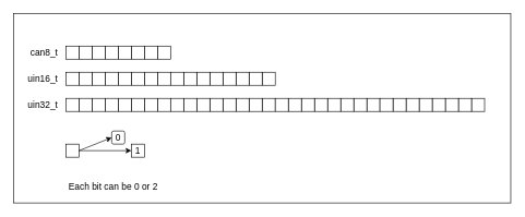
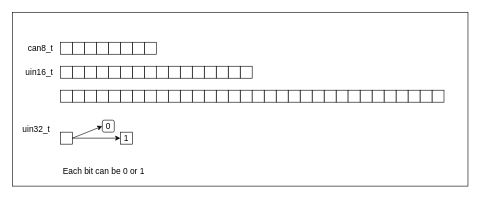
  <mxCell id="0" />
  <mxCell id="1" parent="0" />
  <mxCell id="2" value="" style="rounded=0;whiteSpace=wrap;html=1;labelBackgroundColor=none;fontSize=14;fontColor=#000000;" vertex="1" parent="1"><mxGeometry x="20" y="20" width="760" height="290" as="geometry" /></mxCell>
  <mxCell id="3" value="" style="rounded=0;whiteSpace=wrap;html=1;labelBackgroundColor=none;fontSize=14;fontColor=#000000;" vertex="1" parent="1"><mxGeometry x="240" y="70" width="20" height="20" as="geometry" /></mxCell>
  <mxCell id="4" value="" style="rounded=0;whiteSpace=wrap;html=1;labelBackgroundColor=none;fontSize=14;fontColor=#000000;" vertex="1" parent="1"><mxGeometry x="220" y="70" width="20" height="20" as="geometry" /></mxCell>
  <mxCell id="5" value="" style="rounded=0;whiteSpace=wrap;html=1;labelBackgroundColor=none;fontSize=14;fontColor=#000000;" vertex="1" parent="1"><mxGeometry x="200" y="70" width="20" height="20" as="geometry" /></mxCell>
  <mxCell id="6" value="" style="rounded=0;whiteSpace=wrap;html=1;labelBackgroundColor=none;fontSize=14;fontColor=#000000;" vertex="1" parent="1"><mxGeometry x="180" y="70" width="20" height="20" as="geometry" /></mxCell>
  <mxCell id="7" value="" style="rounded=0;whiteSpace=wrap;html=1;labelBackgroundColor=none;fontSize=14;fontColor=#000000;" vertex="1" parent="1"><mxGeometry x="160" y="70" width="20" height="20" as="geometry" /></mxCell>
  <mxCell id="8" value="" style="rounded=0;whiteSpace=wrap;html=1;labelBackgroundColor=none;fontSize=14;fontColor=#000000;" vertex="1" parent="1"><mxGeometry x="140" y="70" width="20" height="20" as="geometry" /></mxCell>
  <mxCell id="9" value="" style="rounded=0;whiteSpace=wrap;html=1;labelBackgroundColor=none;fontSize=14;fontColor=#000000;" vertex="1" parent="1"><mxGeometry x="120" y="70" width="20" height="20" as="geometry" /></mxCell>
  <mxCell id="10" value="" style="rounded=0;whiteSpace=wrap;html=1;labelBackgroundColor=none;fontSize=14;fontColor=#000000;" vertex="1" parent="1"><mxGeometry x="100" y="70" width="20" height="20" as="geometry" /></mxCell>
  <mxCell id="11" value="" style="rounded=0;whiteSpace=wrap;html=1;labelBackgroundColor=none;fontSize=14;fontColor=#000000;" vertex="1" parent="1"><mxGeometry x="240" y="110" width="20" height="20" as="geometry" /></mxCell>
  <mxCell id="12" value="" style="rounded=0;whiteSpace=wrap;html=1;labelBackgroundColor=none;fontSize=14;fontColor=#000000;" vertex="1" parent="1"><mxGeometry x="220" y="110" width="20" height="20" as="geometry" /></mxCell>
  <mxCell id="13" value="" style="rounded=0;whiteSpace=wrap;html=1;labelBackgroundColor=none;fontSize=14;fontColor=#000000;" vertex="1" parent="1"><mxGeometry x="200" y="110" width="20" height="20" as="geometry" /></mxCell>
  <mxCell id="14" value="" style="rounded=0;whiteSpace=wrap;html=1;labelBackgroundColor=none;fontSize=14;fontColor=#000000;" vertex="1" parent="1"><mxGeometry x="180" y="110" width="20" height="20" as="geometry" /></mxCell>
  <mxCell id="15" value="" style="rounded=0;whiteSpace=wrap;html=1;labelBackgroundColor=none;fontSize=14;fontColor=#000000;" vertex="1" parent="1"><mxGeometry x="160" y="110" width="20" height="20" as="geometry" /></mxCell>
  <mxCell id="16" value="" style="rounded=0;whiteSpace=wrap;html=1;labelBackgroundColor=none;fontSize=14;fontColor=#000000;" vertex="1" parent="1"><mxGeometry x="140" y="110" width="20" height="20" as="geometry" /></mxCell>
  <mxCell id="17" value="" style="rounded=0;whiteSpace=wrap;html=1;labelBackgroundColor=none;fontSize=14;fontColor=#000000;" vertex="1" parent="1"><mxGeometry x="120" y="110" width="20" height="20" as="geometry" /></mxCell>
  <mxCell id="18" value="" style="rounded=0;whiteSpace=wrap;html=1;labelBackgroundColor=none;fontSize=14;fontColor=#000000;" vertex="1" parent="1"><mxGeometry x="100" y="110" width="20" height="20" as="geometry" /></mxCell>
  <mxCell id="19" value="" style="rounded=0;whiteSpace=wrap;html=1;labelBackgroundColor=none;fontSize=14;fontColor=#000000;" vertex="1" parent="1"><mxGeometry x="400" y="110" width="20" height="20" as="geometry" /></mxCell>
  <mxCell id="20" value="" style="rounded=0;whiteSpace=wrap;html=1;labelBackgroundColor=none;fontSize=14;fontColor=#000000;" vertex="1" parent="1"><mxGeometry x="380" y="110" width="20" height="20" as="geometry" /></mxCell>
  <mxCell id="21" value="" style="rounded=0;whiteSpace=wrap;html=1;labelBackgroundColor=none;fontSize=14;fontColor=#000000;" vertex="1" parent="1"><mxGeometry x="360" y="110" width="20" height="20" as="geometry" /></mxCell>
  <mxCell id="22" value="" style="rounded=0;whiteSpace=wrap;html=1;labelBackgroundColor=none;fontSize=14;fontColor=#000000;" vertex="1" parent="1"><mxGeometry x="340" y="110" width="20" height="20" as="geometry" /></mxCell>
  <mxCell id="23" value="" style="rounded=0;whiteSpace=wrap;html=1;labelBackgroundColor=none;fontSize=14;fontColor=#000000;" vertex="1" parent="1"><mxGeometry x="320" y="110" width="20" height="20" as="geometry" /></mxCell>
  <mxCell id="24" value="" style="rounded=0;whiteSpace=wrap;html=1;labelBackgroundColor=none;fontSize=14;fontColor=#000000;" vertex="1" parent="1"><mxGeometry x="300" y="110" width="20" height="20" as="geometry" /></mxCell>
  <mxCell id="25" value="" style="rounded=0;whiteSpace=wrap;html=1;labelBackgroundColor=none;fontSize=14;fontColor=#000000;" vertex="1" parent="1"><mxGeometry x="280" y="110" width="20" height="20" as="geometry" /></mxCell>
  <mxCell id="26" value="" style="rounded=0;whiteSpace=wrap;html=1;labelBackgroundColor=none;fontSize=14;fontColor=#000000;" vertex="1" parent="1"><mxGeometry x="260" y="110" width="20" height="20" as="geometry" /></mxCell>
  <mxCell id="27" value="" style="rounded=0;whiteSpace=wrap;html=1;labelBackgroundColor=none;fontSize=14;fontColor=#000000;" vertex="1" parent="1"><mxGeometry x="240" y="150" width="20" height="20" as="geometry" /></mxCell>
  <mxCell id="28" value="" style="rounded=0;whiteSpace=wrap;html=1;labelBackgroundColor=none;fontSize=14;fontColor=#000000;" vertex="1" parent="1"><mxGeometry x="220" y="150" width="20" height="20" as="geometry" /></mxCell>
  <mxCell id="29" value="" style="rounded=0;whiteSpace=wrap;html=1;labelBackgroundColor=none;fontSize=14;fontColor=#000000;" vertex="1" parent="1"><mxGeometry x="200" y="150" width="20" height="20" as="geometry" /></mxCell>
  <mxCell id="30" value="" style="rounded=0;whiteSpace=wrap;html=1;labelBackgroundColor=none;fontSize=14;fontColor=#000000;" vertex="1" parent="1"><mxGeometry x="180" y="150" width="20" height="20" as="geometry" /></mxCell>
  <mxCell id="31" value="" style="rounded=0;whiteSpace=wrap;html=1;labelBackgroundColor=none;fontSize=14;fontColor=#000000;" vertex="1" parent="1"><mxGeometry x="160" y="150" width="20" height="20" as="geometry" /></mxCell>
  <mxCell id="32" value="" style="rounded=0;whiteSpace=wrap;html=1;labelBackgroundColor=none;fontSize=14;fontColor=#000000;" vertex="1" parent="1"><mxGeometry x="140" y="150" width="20" height="20" as="geometry" /></mxCell>
  <mxCell id="33" value="" style="rounded=0;whiteSpace=wrap;html=1;labelBackgroundColor=none;fontSize=14;fontColor=#000000;" vertex="1" parent="1"><mxGeometry x="120" y="150" width="20" height="20" as="geometry" /></mxCell>
  <mxCell id="34" value="" style="rounded=0;whiteSpace=wrap;html=1;labelBackgroundColor=none;fontSize=14;fontColor=#000000;" vertex="1" parent="1"><mxGeometry x="100" y="150" width="20" height="20" as="geometry" /></mxCell>
  <mxCell id="35" value="" style="rounded=0;whiteSpace=wrap;html=1;labelBackgroundColor=none;fontSize=14;fontColor=#000000;" vertex="1" parent="1"><mxGeometry x="400" y="150" width="20" height="20" as="geometry" /></mxCell>
  <mxCell id="36" value="" style="rounded=0;whiteSpace=wrap;html=1;labelBackgroundColor=none;fontSize=14;fontColor=#000000;" vertex="1" parent="1"><mxGeometry x="380" y="150" width="20" height="20" as="geometry" /></mxCell>
  <mxCell id="37" value="" style="rounded=0;whiteSpace=wrap;html=1;labelBackgroundColor=none;fontSize=14;fontColor=#000000;" vertex="1" parent="1"><mxGeometry x="360" y="150" width="20" height="20" as="geometry" /></mxCell>
  <mxCell id="38" value="" style="rounded=0;whiteSpace=wrap;html=1;labelBackgroundColor=none;fontSize=14;fontColor=#000000;" vertex="1" parent="1"><mxGeometry x="340" y="150" width="20" height="20" as="geometry" /></mxCell>
  <mxCell id="39" value="" style="rounded=0;whiteSpace=wrap;html=1;labelBackgroundColor=none;fontSize=14;fontColor=#000000;" vertex="1" parent="1"><mxGeometry x="320" y="150" width="20" height="20" as="geometry" /></mxCell>
  <mxCell id="40" value="" style="rounded=0;whiteSpace=wrap;html=1;labelBackgroundColor=none;fontSize=14;fontColor=#000000;" vertex="1" parent="1"><mxGeometry x="300" y="150" width="20" height="20" as="geometry" /></mxCell>
  <mxCell id="41" value="" style="rounded=0;whiteSpace=wrap;html=1;labelBackgroundColor=none;fontSize=14;fontColor=#000000;" vertex="1" parent="1"><mxGeometry x="280" y="150" width="20" height="20" as="geometry" /></mxCell>
  <mxCell id="42" value="" style="rounded=0;whiteSpace=wrap;html=1;labelBackgroundColor=none;fontSize=14;fontColor=#000000;" vertex="1" parent="1"><mxGeometry x="260" y="150" width="20" height="20" as="geometry" /></mxCell>
  <mxCell id="43" value="" style="rounded=0;whiteSpace=wrap;html=1;labelBackgroundColor=none;fontSize=14;fontColor=#000000;" vertex="1" parent="1"><mxGeometry x="560" y="150" width="20" height="20" as="geometry" /></mxCell>
  <mxCell id="44" value="" style="rounded=0;whiteSpace=wrap;html=1;labelBackgroundColor=none;fontSize=14;fontColor=#000000;" vertex="1" parent="1"><mxGeometry x="540" y="150" width="20" height="20" as="geometry" /></mxCell>
  <mxCell id="45" value="" style="rounded=0;whiteSpace=wrap;html=1;labelBackgroundColor=none;fontSize=14;fontColor=#000000;" vertex="1" parent="1"><mxGeometry x="520" y="150" width="20" height="20" as="geometry" /></mxCell>
  <mxCell id="46" value="" style="rounded=0;whiteSpace=wrap;html=1;labelBackgroundColor=none;fontSize=14;fontColor=#000000;" vertex="1" parent="1"><mxGeometry x="500" y="150" width="20" height="20" as="geometry" /></mxCell>
  <mxCell id="47" value="" style="rounded=0;whiteSpace=wrap;html=1;labelBackgroundColor=none;fontSize=14;fontColor=#000000;" vertex="1" parent="1"><mxGeometry x="480" y="150" width="20" height="20" as="geometry" /></mxCell>
  <mxCell id="48" value="" style="rounded=0;whiteSpace=wrap;html=1;labelBackgroundColor=none;fontSize=14;fontColor=#000000;" vertex="1" parent="1"><mxGeometry x="460" y="150" width="20" height="20" as="geometry" /></mxCell>
  <mxCell id="49" value="" style="rounded=0;whiteSpace=wrap;html=1;labelBackgroundColor=none;fontSize=14;fontColor=#000000;" vertex="1" parent="1"><mxGeometry x="440" y="150" width="20" height="20" as="geometry" /></mxCell>
  <mxCell id="50" value="" style="rounded=0;whiteSpace=wrap;html=1;labelBackgroundColor=none;fontSize=14;fontColor=#000000;" vertex="1" parent="1"><mxGeometry x="420" y="150" width="20" height="20" as="geometry" /></mxCell>
  <mxCell id="51" value="" style="rounded=0;whiteSpace=wrap;html=1;labelBackgroundColor=none;fontSize=14;fontColor=#000000;" vertex="1" parent="1"><mxGeometry x="720" y="150" width="20" height="20" as="geometry" /></mxCell>
  <mxCell id="52" value="" style="rounded=0;whiteSpace=wrap;html=1;labelBackgroundColor=none;fontSize=14;fontColor=#000000;" vertex="1" parent="1"><mxGeometry x="700" y="150" width="20" height="20" as="geometry" /></mxCell>
  <mxCell id="53" value="" style="rounded=0;whiteSpace=wrap;html=1;labelBackgroundColor=none;fontSize=14;fontColor=#000000;" vertex="1" parent="1"><mxGeometry x="680" y="150" width="20" height="20" as="geometry" /></mxCell>
  <mxCell id="54" value="" style="rounded=0;whiteSpace=wrap;html=1;labelBackgroundColor=none;fontSize=14;fontColor=#000000;" vertex="1" parent="1"><mxGeometry x="660" y="150" width="20" height="20" as="geometry" /></mxCell>
  <mxCell id="55" value="" style="rounded=0;whiteSpace=wrap;html=1;labelBackgroundColor=none;fontSize=14;fontColor=#000000;" vertex="1" parent="1"><mxGeometry x="640" y="150" width="20" height="20" as="geometry" /></mxCell>
  <mxCell id="56" value="" style="rounded=0;whiteSpace=wrap;html=1;labelBackgroundColor=none;fontSize=14;fontColor=#000000;" vertex="1" parent="1"><mxGeometry x="620" y="150" width="20" height="20" as="geometry" /></mxCell>
  <mxCell id="57" value="" style="rounded=0;whiteSpace=wrap;html=1;labelBackgroundColor=none;fontSize=14;fontColor=#000000;" vertex="1" parent="1"><mxGeometry x="600" y="150" width="20" height="20" as="geometry" /></mxCell>
  <mxCell id="58" value="" style="rounded=0;whiteSpace=wrap;html=1;labelBackgroundColor=none;fontSize=14;fontColor=#000000;" vertex="1" parent="1"><mxGeometry x="580" y="150" width="20" height="20" as="geometry" /></mxCell>
  <mxCell id="59" value="&lt;div align=&quot;right&quot;&gt;can8_t&lt;/div&gt;" style="text;html=1;strokeColor=none;fillColor=none;align=right;verticalAlign=middle;whiteSpace=wrap;rounded=0;fontSize=14;fontColor=#000000;" vertex="1" parent="1"><mxGeometry x="30" y="65" width="60" height="30" as="geometry" /></mxCell>
  <mxCell id="60" value="&lt;div align=&quot;right&quot;&gt;uin16_t&lt;/div&gt;" style="text;html=1;strokeColor=none;fillColor=none;align=right;verticalAlign=middle;whiteSpace=wrap;rounded=0;fontSize=14;fontColor=#000000;" vertex="1" parent="1"><mxGeometry x="30" y="105" width="60" height="30" as="geometry" /></mxCell>
- <mxCell id="61" value="&lt;div align=&quot;right&quot;&gt;uin32_t&lt;/div&gt;" style="text;html=1;strokeColor=none;fillColor=none;align=right;verticalAlign=middle;whiteSpace=wrap;rounded=0;fontSize=14;fontColor=#000000;" vertex="1" parent="1"><mxGeometry x="30" y="145" width="60" height="30" as="geometry" /></mxCell>
+ <mxCell id="61" value="&lt;div align=&quot;right&quot;&gt;uin32_t&lt;/div&gt;" style="text;html=1;strokeColor=none;fillColor=none;align=right;verticalAlign=middle;whiteSpace=wrap;rounded=0;fontSize=14;fontColor=#000000;" vertex="1" parent="1"><mxGeometry x="25" y="200" width="60" height="30" as="geometry" /></mxCell>
  <mxCell id="62" value="" style="rounded=0;whiteSpace=wrap;html=1;labelBackgroundColor=none;fontSize=14;fontColor=#000000;" vertex="1" parent="1"><mxGeometry x="100" y="220" width="20" height="20" as="geometry" /></mxCell>
  <mxCell id="63" value="0" style="whiteSpace=wrap;html=1;labelBackgroundColor=none;fontSize=14;fontColor=#000000;rounded=1;" vertex="1" parent="1"><mxGeometry x="170" y="200" width="20" height="20" as="geometry" /></mxCell>
  <mxCell id="64" value="1" style="rounded=0;whiteSpace=wrap;html=1;labelBackgroundColor=none;fontSize=14;fontColor=#000000;" vertex="1" parent="1"><mxGeometry x="200" y="220" width="20" height="20" as="geometry" /></mxCell>
  <mxCell id="65" value="" style="endArrow=classic;html=1;rounded=0;fontSize=14;fontColor=#000000;exitX=1;exitY=0.5;exitDx=0;exitDy=0;entryX=0;entryY=0.5;entryDx=0;entryDy=0;" edge="1" parent="1" source="62" target="63"><mxGeometry width="50" height="50" relative="1" as="geometry"><mxPoint x="470" y="280" as="sourcePoint" /><mxPoint x="520" y="230" as="targetPoint" /></mxGeometry></mxCell>
  <mxCell id="66" value="" style="endArrow=classic;html=1;rounded=0;fontSize=14;fontColor=#000000;exitX=1;exitY=0.5;exitDx=0;exitDy=0;entryX=0;entryY=0.5;entryDx=0;entryDy=0;" edge="1" parent="1" source="62" target="64"><mxGeometry width="50" height="50" relative="1" as="geometry"><mxPoint x="470" y="280" as="sourcePoint" /><mxPoint x="520" y="230" as="targetPoint" /></mxGeometry></mxCell>
- <mxCell id="67" value="Each bit can be 0 or 2" style="text;html=1;strokeColor=none;fillColor=none;align=center;verticalAlign=middle;whiteSpace=wrap;rounded=0;fontSize=14;fontColor=#000000;" vertex="1" parent="1"><mxGeometry x="100" y="270" width="145" height="30" as="geometry" /></mxCell>
+ <mxCell id="67" value="Each bit can be 0 or 1" style="text;html=1;strokeColor=none;fillColor=none;align=center;verticalAlign=middle;whiteSpace=wrap;rounded=0;fontSize=14;fontColor=#000000;" vertex="1" parent="1"><mxGeometry x="100" y="270" width="145" height="30" as="geometry" /></mxCell>
